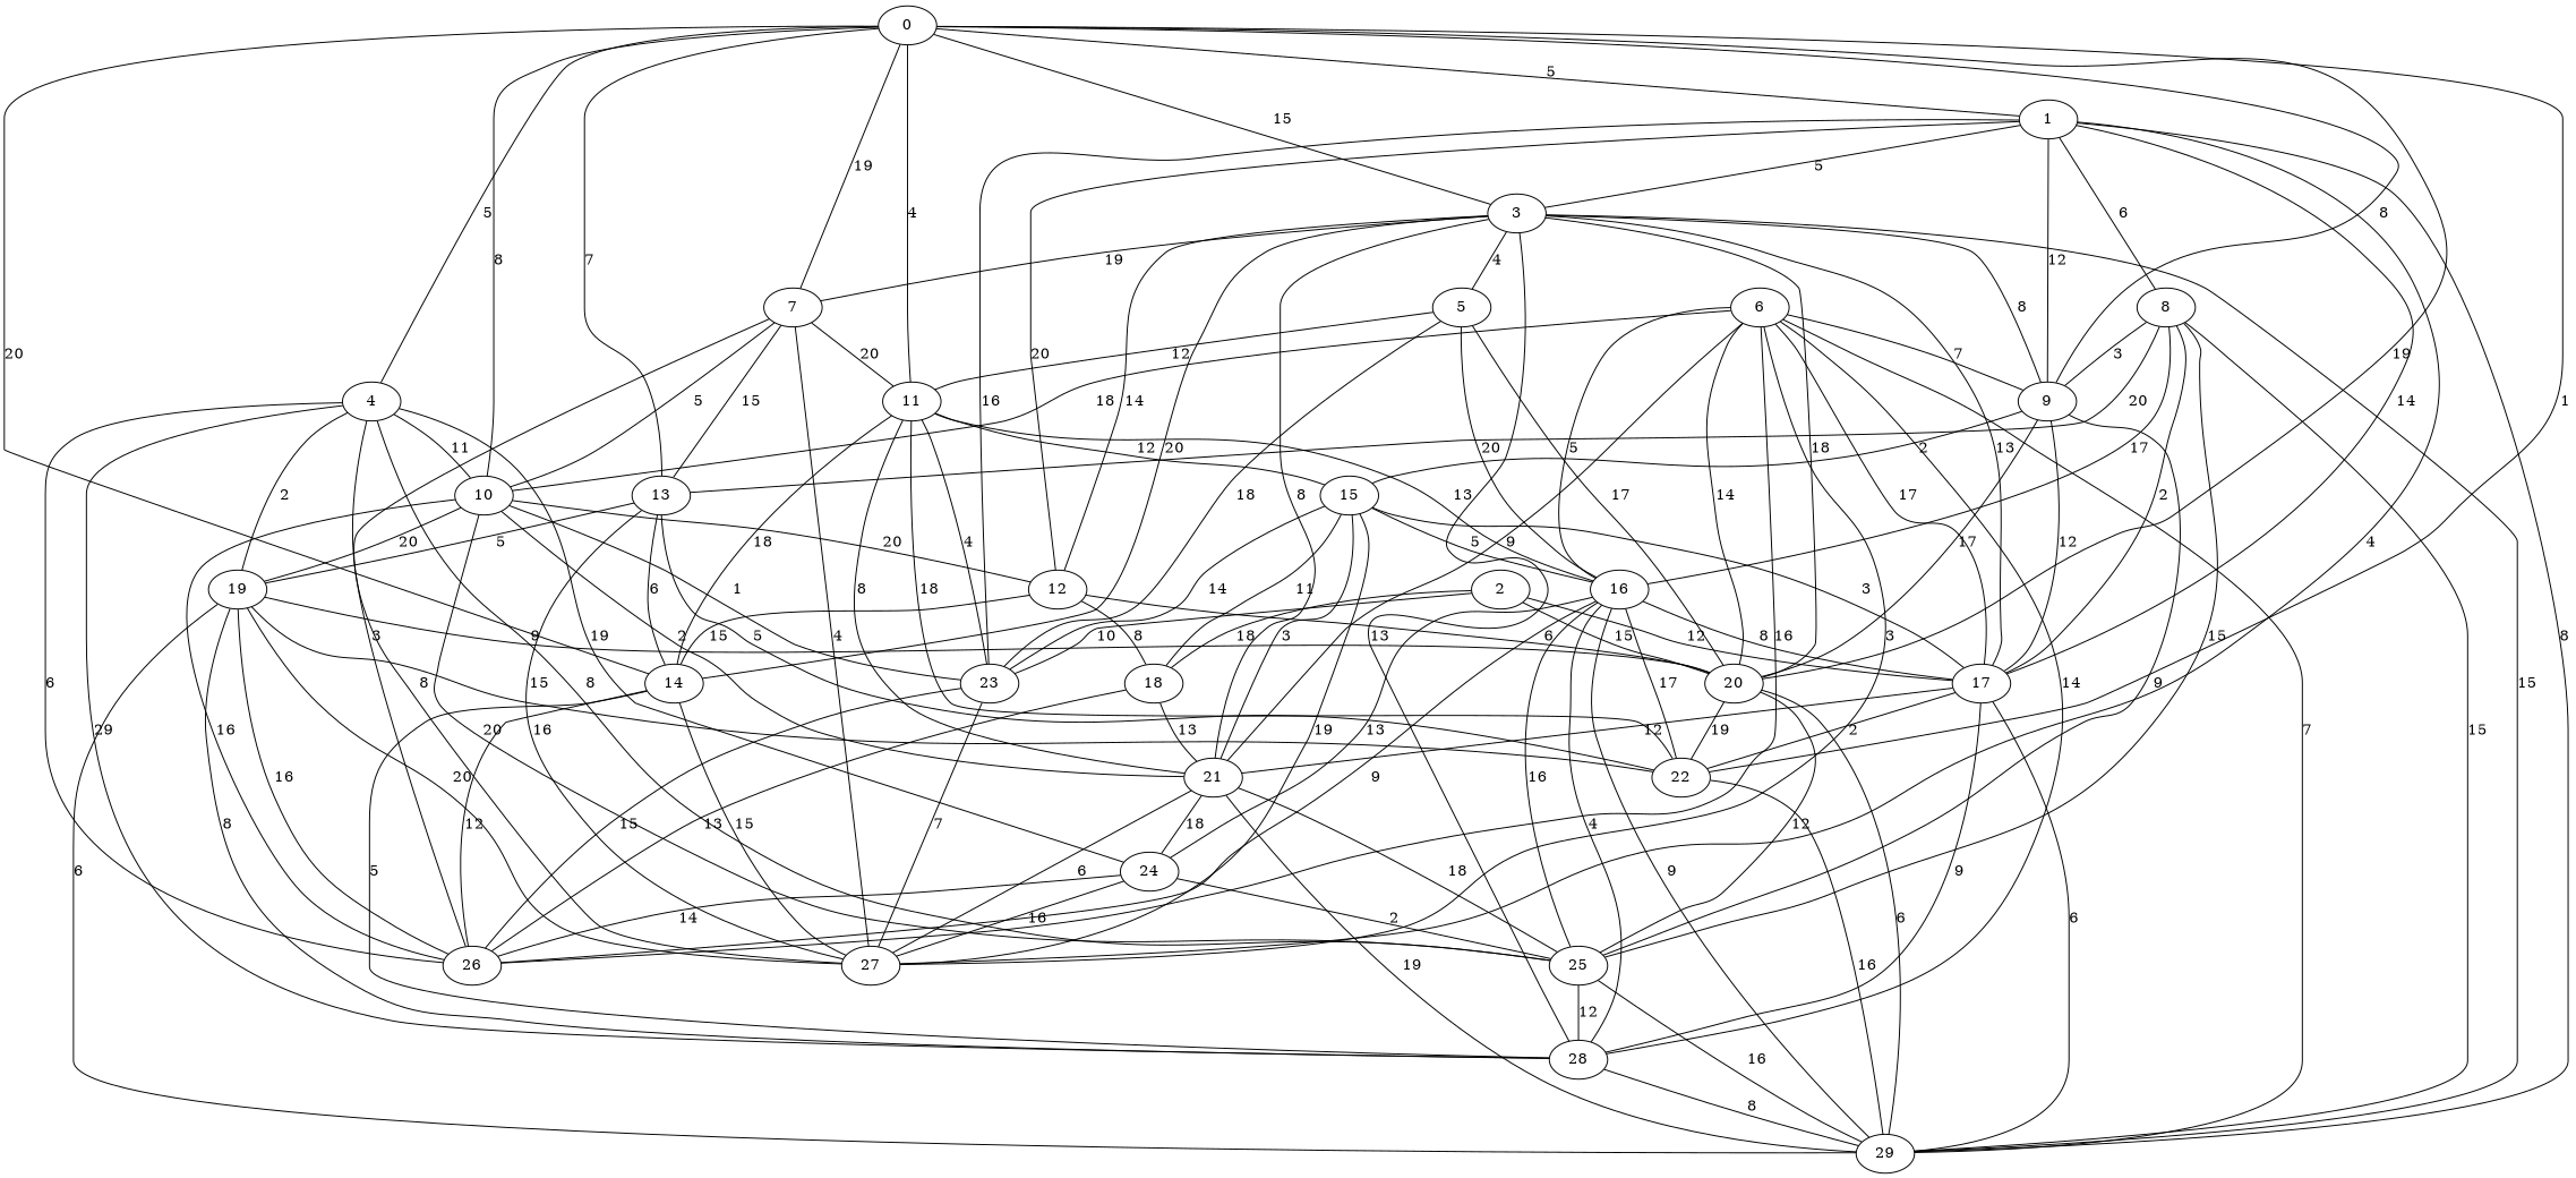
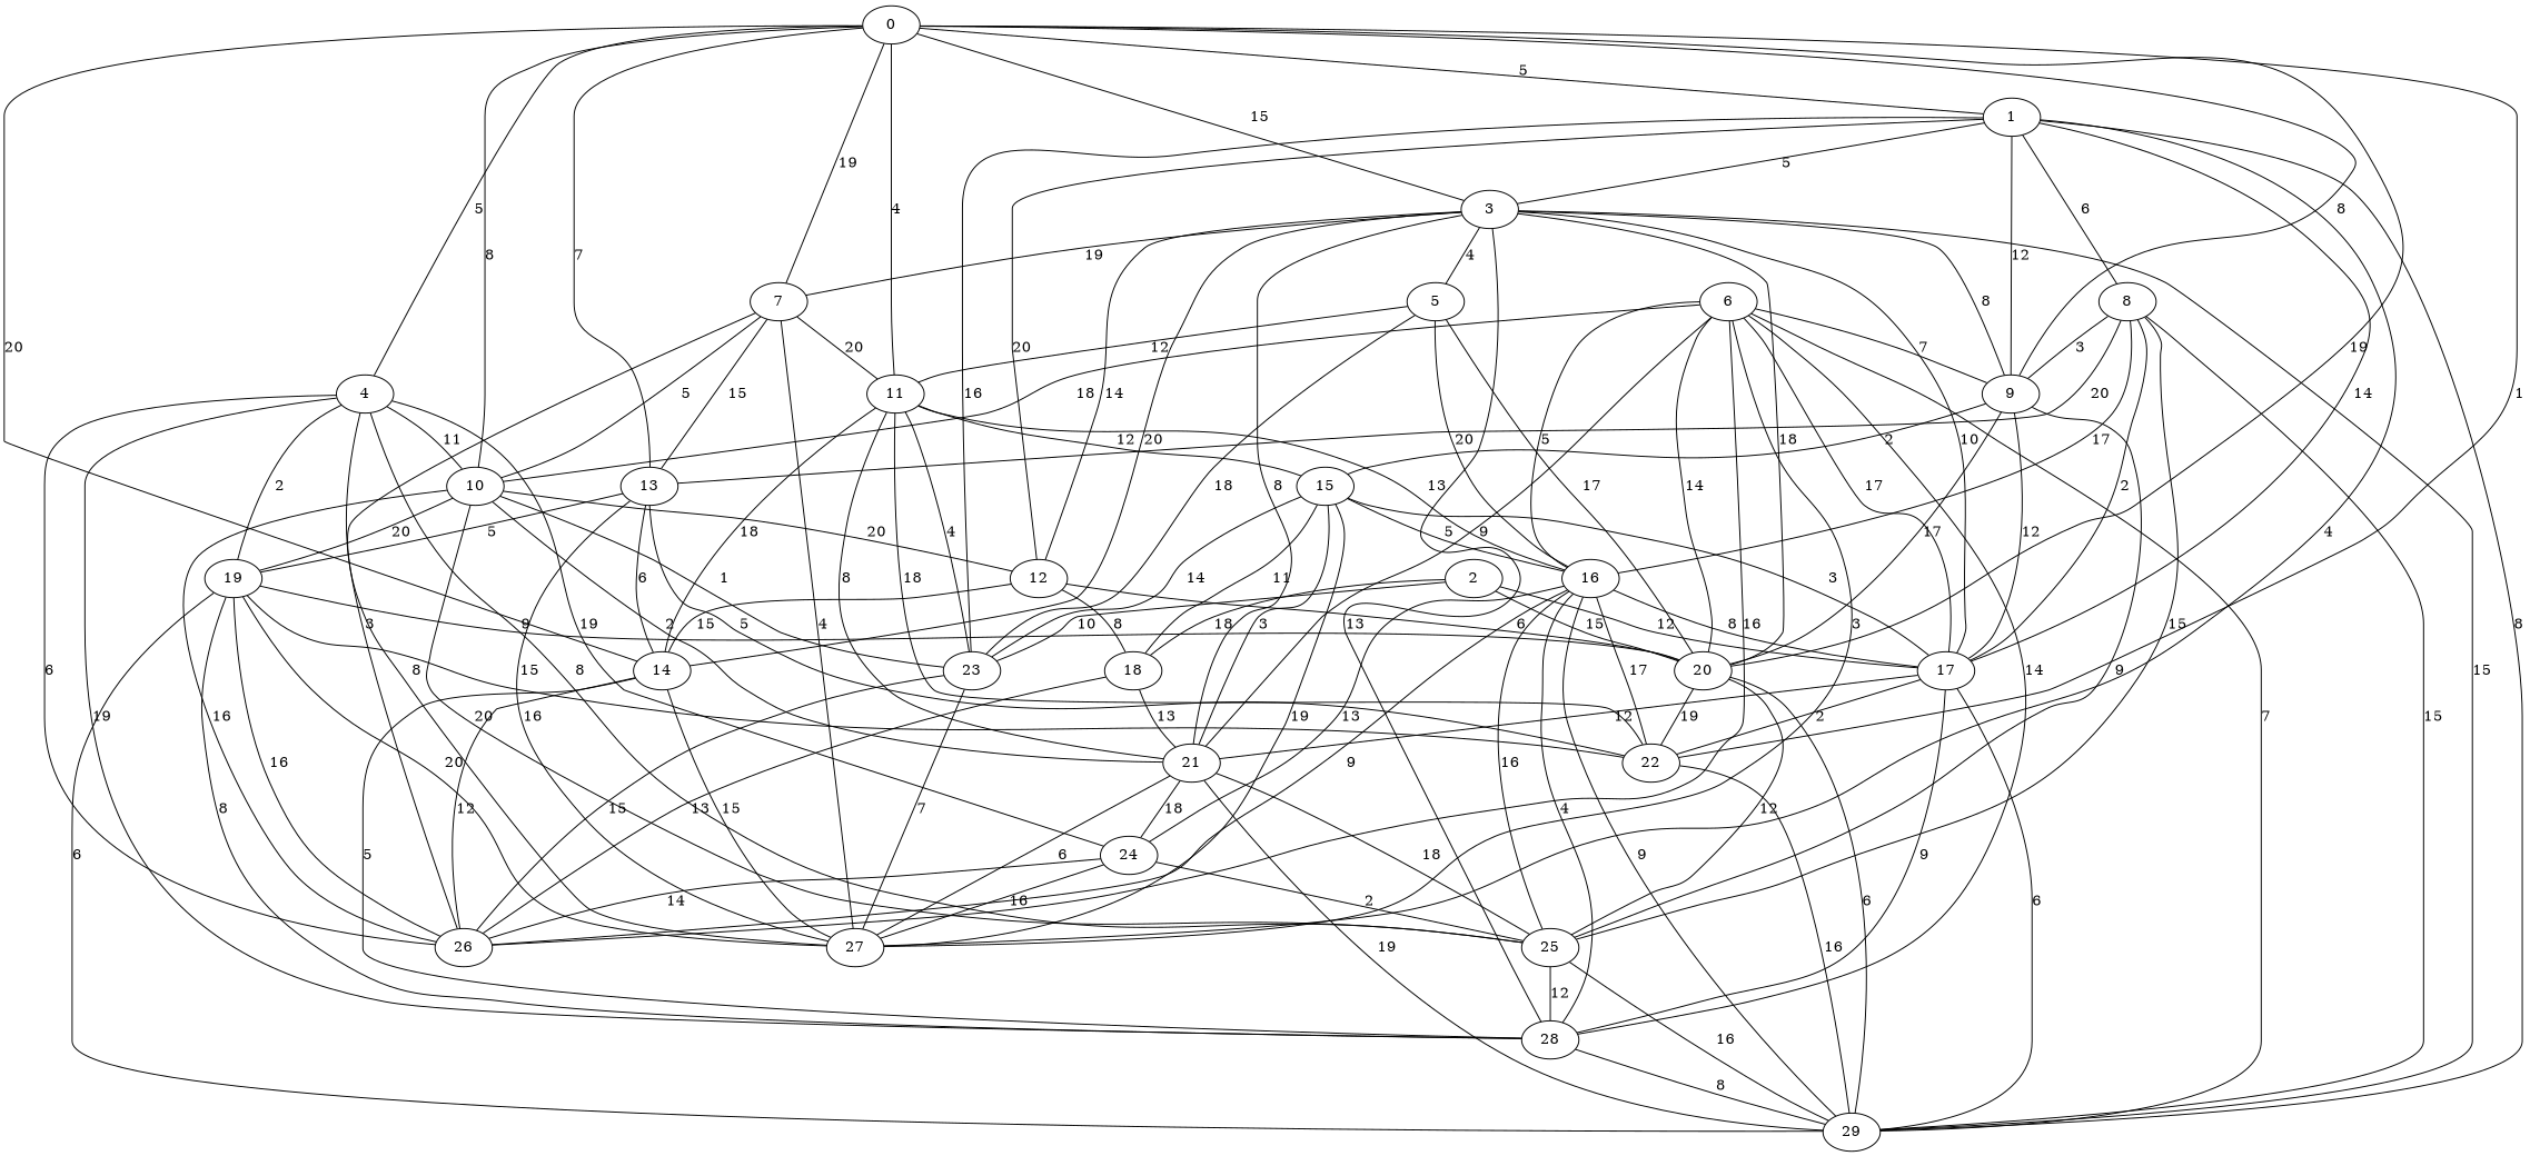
  graph {
    0
    1
    3
    4
    7
    9
    10
    11
    13
    14
    20
    22
    8
    12
    17
    23
    27
    29
    5
    21
    28
    19
    24
    25
    26
    15
    16
    18
    2
    6
    0 -- 1 [label=5]
    0 -- 3 [label=15]
    0 -- 4 [label=5]
    0 -- 7 [label=19]
    0 -- 9 [label=8]
    0 -- 10 [label=8]
    0 -- 11 [label=4]
    0 -- 13 [label=7]
    0 -- 14 [label=20]
    0 -- 20 [label=19]
    0 -- 22 [label=1]
    1 -- 3 [label=5]
    1 -- 9 [label=12]
    1 -- 8 [label=6]
    1 -- 12 [label=20]
    1 -- 17 [label=14]
    1 -- 23 [label=16]
    1 -- 27 [label=4]
    1 -- 29 [label=8]
    3 -- 7 [label=19]
    3 -- 9 [label=8]
    3 -- 14 [label=20]
    3 -- 20 [label=18]
    3 -- 12 [label=14]
-   3 -- 17 [label=13]
+   3 -- 17 [label=10]
    3 -- 29 [label=15]
    3 -- 5 [label=4]
    3 -- 21 [label=8]
    3 -- 28 [label=13]
    4 -- 10 [label=11]
    4 -- 27 [label=8]
-   4 -- 28 [label=29]
+   4 -- 28 [label=19]
    4 -- 19 [label=2]
    4 -- 24 [label=19]
    4 -- 25 [label=8]
    4 -- 26 [label=6]
    7 -- 10 [label=5]
    7 -- 11 [label=20]
    7 -- 13 [label=15]
    7 -- 27 [label=4]
    7 -- 26 [label=3]
    9 -- 20 [label=17]
    9 -- 17 [label=12]
    9 -- 25 [label=9]
    9 -- 15 [label=2]
    10 -- 12 [label=20]
    10 -- 23 [label=1]
    10 -- 21 [label=2]
    10 -- 19 [label=20]
    10 -- 25 [label=20]
    10 -- 26 [label=16]
    11 -- 14 [label=18]
    11 -- 22 [label=18]
    11 -- 23 [label=4]
    11 -- 21 [label=8]
    11 -- 15 [label=12]
    11 -- 16 [label=13]
    13 -- 14 [label=6]
    13 -- 22 [label=5]
    13 -- 27 [label=16]
    13 -- 19 [label=5]
    14 -- 27 [label=15]
    14 -- 28 [label=5]
    14 -- 26 [label=12]
    20 -- 22 [label=19]
    20 -- 29 [label=6]
    20 -- 25 [label=12]
    22 -- 29 [label=16]
    8 -- 9 [label=3]
    8 -- 13 [label=20]
    8 -- 17 [label=2]
    8 -- 29 [label=15]
    8 -- 25 [label=15]
    8 -- 16 [label=17]
    12 -- 14 [label=15]
    12 -- 20 [label=6]
    12 -- 18 [label=8]
    17 -- 22 [label=2]
    17 -- 29 [label=6]
    17 -- 21 [label=12]
    17 -- 28 [label=9]
    23 -- 27 [label=7]
    23 -- 26 [label=15]
    5 -- 11 [label=12]
    5 -- 20 [label=17]
    5 -- 23 [label=18]
    5 -- 16 [label=20]
    21 -- 27 [label=6]
    21 -- 29 [label=19]
    21 -- 24 [label=18]
    21 -- 25 [label=18]
    28 -- 29 [label=8]
    19 -- 20 [label=9]
    19 -- 22 [label=15]
    19 -- 27 [label=20]
    19 -- 29 [label=6]
    19 -- 28 [label=8]
    19 -- 26 [label=16]
    24 -- 27 [label=16]
    24 -- 25 [label=2]
    24 -- 26 [label=14]
    25 -- 29 [label=16]
    25 -- 28 [label=12]
    15 -- 17 [label=3]
    15 -- 23 [label=14]
    15 -- 27 [label=19]
    15 -- 21 [label=3]
    15 -- 16 [label=5]
    15 -- 18 [label=11]
    16 -- 22 [label=17]
    16 -- 17 [label=8]
    16 -- 29 [label=9]
    16 -- 28 [label=4]
    16 -- 24 [label=13]
    16 -- 25 [label=16]
    16 -- 26 [label=9]
    18 -- 21 [label=13]
    18 -- 26 [label=13]
    2 -- 20 [label=15]
    2 -- 17 [label=12]
    2 -- 23 [label=10]
    2 -- 18 [label=18]
    6 -- 9 [label=7]
    6 -- 10 [label=18]
    6 -- 20 [label=14]
    6 -- 17 [label=17]
    6 -- 27 [label=3]
    6 -- 29 [label=7]
    6 -- 21 [label=9]
    6 -- 28 [label=14]
    6 -- 26 [label=16]
    6 -- 16 [label=5]
  }
